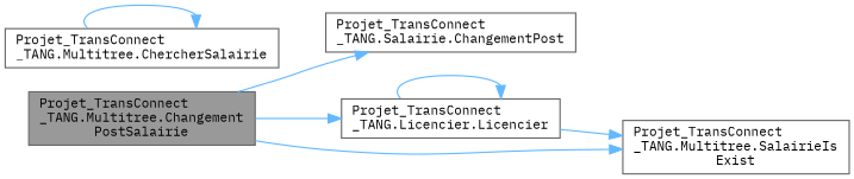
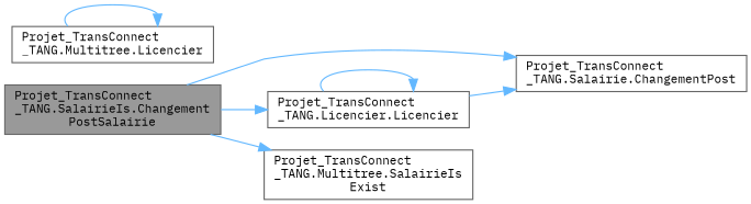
  digraph {
    fontname="IBM Plex Mono"
    rankdir=LR
    node [color=grey40 fillcolor=white fontname="IBM Plex Mono" fontsize=10 shape=box style=filled]
    edge [color=steelblue1 fontname="IBM Plex Mono" fontsize=10 labelfontname=Helvetica labelfontsize=10 style=solid]
-   n1 [color=gray40 fillcolor=grey60 fontcolor=black height=0.2 label="Projet_TransConnect\l_TANG.Multitree.Changement\lPostSalairie" width=0.4]
+   n1 [color=gray40 fillcolor=grey60 fontcolor=black height=0.2 label="Projet_TransConnect\l_TANG.SalairieIs.Changement\lPostSalairie" width=0.4]
    n2 [height=0.2 label="Projet_TransConnect\l_TANG.Salairie.ChangementPost" width=0.4]
    n3 [height=0.2 label="Projet_TransConnect\l_TANG.Licencier.Licencier" width=0.4]
    n4 [height=0.2 label="Projet_TransConnect\l_TANG.Multitree.SalairieIs\lExist" width=0.4]
-   n5 [height=0.2 label="Projet_TransConnect\l_TANG.Multitree.ChercherSalairie" width=0.4]
+   n5 [height=0.2 label="Projet_TransConnect\l_TANG.Multitree.Licencier" width=0.4]
    n1 -> n2
    n1 -> n3
    n1 -> n4
    n3 -> n3
-   n3 -> n4
+   n3 -> n2
    n5 -> n5
  }
